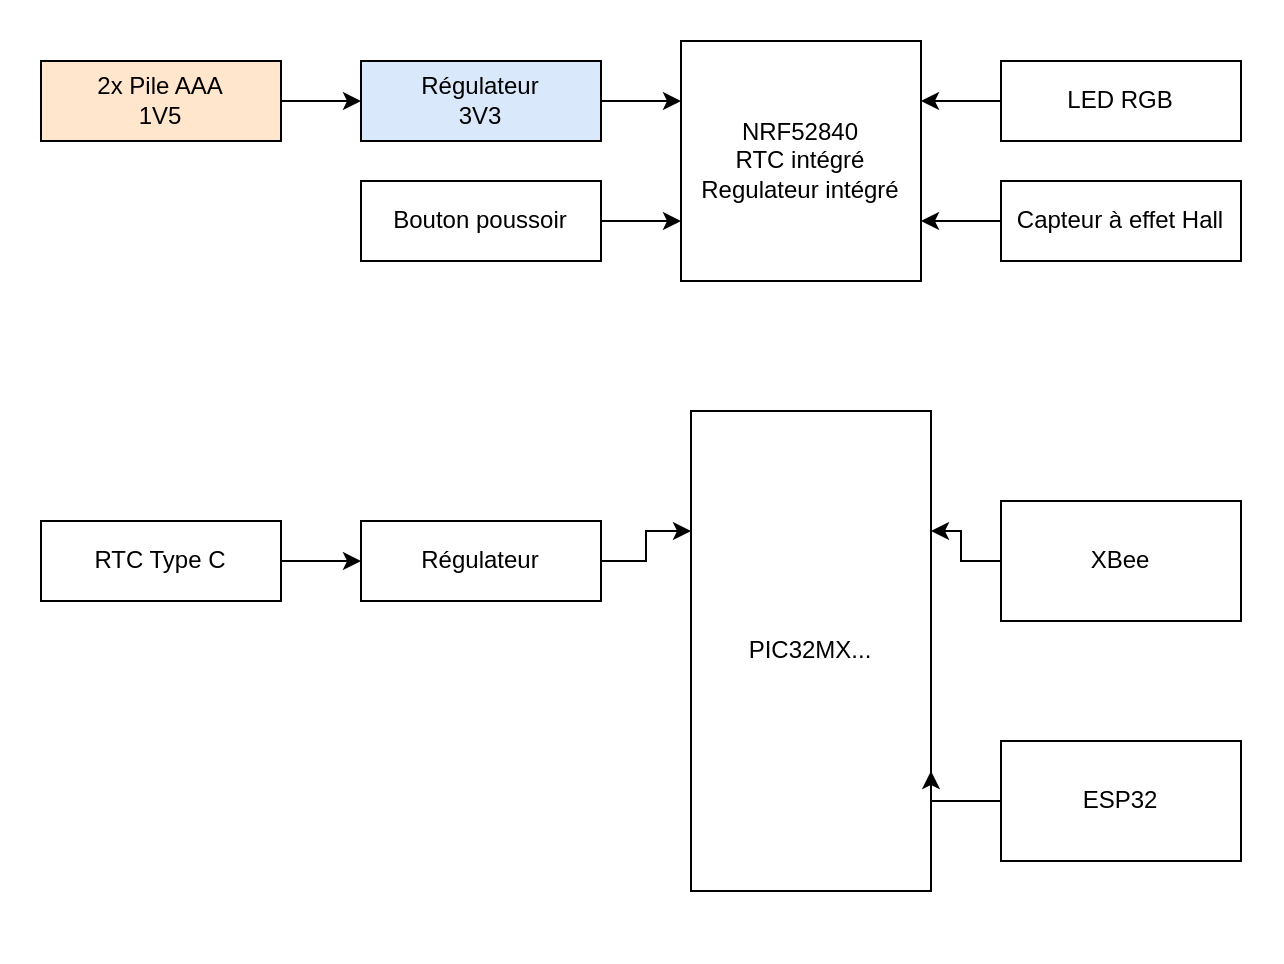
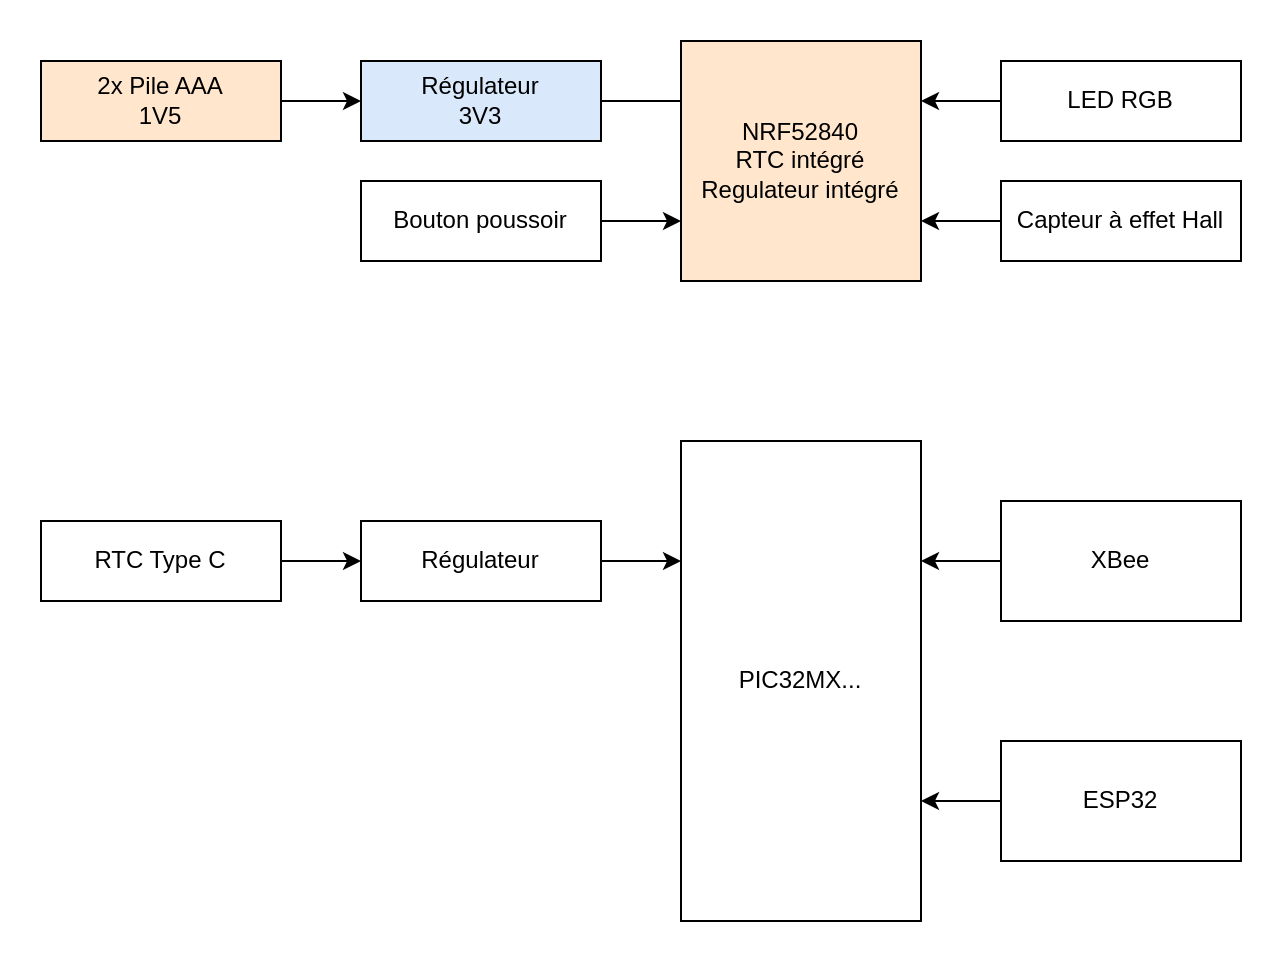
  <mxCell id="0" />
  <mxCell id="1" parent="0" />
  <mxCell id="2" value="" style="edgeStyle=orthogonalEdgeStyle;rounded=0;orthogonalLoop=1;jettySize=auto;html=1;" edge="1" parent="1" source="3" target="5"><mxGeometry relative="1" as="geometry" /></mxCell>
  <mxCell id="3" value="&lt;div&gt;2x Pile AAA&lt;/div&gt;&lt;div&gt;1V5&lt;br&gt;&lt;/div&gt;" style="rounded=0;whiteSpace=wrap;html=1;fillColor=#ffe6cc;" vertex="1" parent="1"><mxGeometry x="20" y="30" width="120" height="40" as="geometry" /></mxCell>
- <mxCell id="4" style="edgeStyle=orthogonalEdgeStyle;rounded=0;orthogonalLoop=1;jettySize=auto;html=1;exitX=1;exitY=0.5;exitDx=0;exitDy=0;entryX=0;entryY=0.25;entryDx=0;entryDy=0;" edge="1" parent="1" source="5" target="10"><mxGeometry relative="1" as="geometry" /></mxCell>
+ <mxCell id="4" style="edgeStyle=orthogonalEdgeStyle;rounded=0;orthogonalLoop=1;jettySize=auto;html=1;exitX=1;exitY=0.5;exitDx=0;exitDy=0;entryX=0;entryY=0.25;entryDx=0;entryDy=0;endArrow=none;" edge="1" parent="1" source="5" target="10"><mxGeometry relative="1" as="geometry" /></mxCell>
  <mxCell id="5" value="&lt;div&gt;Régulateur&lt;/div&gt;&lt;div&gt;3V3&lt;br&gt;&lt;/div&gt;" style="rounded=0;whiteSpace=wrap;html=1;fillColor=#dae8fc;" vertex="1" parent="1"><mxGeometry x="180" y="30" width="120" height="40" as="geometry" /></mxCell>
  <mxCell id="6" style="edgeStyle=orthogonalEdgeStyle;rounded=0;orthogonalLoop=1;jettySize=auto;html=1;exitX=1;exitY=0.5;exitDx=0;exitDy=0;entryX=0;entryY=0.75;entryDx=0;entryDy=0;" edge="1" parent="1" source="7" target="10"><mxGeometry relative="1" as="geometry" /></mxCell>
  <mxCell id="7" value="Bouton poussoir" style="rounded=0;whiteSpace=wrap;html=1;" vertex="1" parent="1"><mxGeometry x="180" y="90" width="120" height="40" as="geometry" /></mxCell>
  <mxCell id="8" style="edgeStyle=orthogonalEdgeStyle;rounded=0;orthogonalLoop=1;jettySize=auto;html=1;exitX=0;exitY=0.5;exitDx=0;exitDy=0;entryX=1;entryY=0.25;entryDx=0;entryDy=0;" edge="1" parent="1" source="9" target="10"><mxGeometry relative="1" as="geometry" /></mxCell>
  <mxCell id="9" value="LED RGB" style="rounded=0;whiteSpace=wrap;html=1;" vertex="1" parent="1"><mxGeometry x="500" y="30" width="120" height="40" as="geometry" /></mxCell>
- <mxCell id="10" value="NRF52840&lt;br&gt;&lt;div&gt;RTC intégré&lt;/div&gt;&lt;div&gt;Regulateur intégré&lt;br&gt;&lt;/div&gt;" style="rounded=0;whiteSpace=wrap;html=1;" vertex="1" parent="1"><mxGeometry x="340" y="20" width="120" height="120" as="geometry" /></mxCell>
- <mxCell id="11" value="PIC32MX..." style="rounded=0;whiteSpace=wrap;html=1;" vertex="1" parent="1"><mxGeometry x="345" y="205" width="120" height="240" as="geometry" /></mxCell>
+ <mxCell id="10" value="NRF52840&lt;br&gt;&lt;div&gt;RTC intégré&lt;/div&gt;&lt;div&gt;Regulateur intégré&lt;br&gt;&lt;/div&gt;" style="rounded=0;whiteSpace=wrap;html=1;fillColor=#ffe6cc;" vertex="1" parent="1"><mxGeometry x="340" y="20" width="120" height="120" as="geometry" /></mxCell>
+ <mxCell id="11" value="PIC32MX..." style="rounded=0;whiteSpace=wrap;html=1;" vertex="1" parent="1"><mxGeometry x="340" y="220" width="120" height="240" as="geometry" /></mxCell>
  <mxCell id="12" value="" style="edgeStyle=orthogonalEdgeStyle;rounded=0;orthogonalLoop=1;jettySize=auto;html=1;entryX=1;entryY=0.25;entryDx=0;entryDy=0;" edge="1" parent="1" source="13" target="11"><mxGeometry relative="1" as="geometry" /></mxCell>
  <mxCell id="13" value="XBee" style="rounded=0;whiteSpace=wrap;html=1;" vertex="1" parent="1"><mxGeometry x="500" y="250" width="120" height="60" as="geometry" /></mxCell>
  <mxCell id="14" style="edgeStyle=orthogonalEdgeStyle;rounded=0;orthogonalLoop=1;jettySize=auto;html=1;exitX=0;exitY=0.5;exitDx=0;exitDy=0;entryX=1;entryY=0.75;entryDx=0;entryDy=0;" edge="1" parent="1" source="15" target="11"><mxGeometry relative="1" as="geometry" /></mxCell>
  <mxCell id="15" value="ESP32" style="rounded=0;whiteSpace=wrap;html=1;" vertex="1" parent="1"><mxGeometry x="500" y="370" width="120" height="60" as="geometry" /></mxCell>
  <mxCell id="16" value="" style="edgeStyle=orthogonalEdgeStyle;rounded=0;orthogonalLoop=1;jettySize=auto;html=1;entryX=0;entryY=0.25;entryDx=0;entryDy=0;" edge="1" parent="1" source="17" target="11"><mxGeometry relative="1" as="geometry" /></mxCell>
  <mxCell id="17" value="Régulateur" style="rounded=0;whiteSpace=wrap;html=1;" vertex="1" parent="1"><mxGeometry x="180" y="260" width="120" height="40" as="geometry" /></mxCell>
  <mxCell id="18" value="" style="edgeStyle=orthogonalEdgeStyle;rounded=0;orthogonalLoop=1;jettySize=auto;html=1;" edge="1" parent="1" source="19" target="17"><mxGeometry relative="1" as="geometry" /></mxCell>
  <mxCell id="19" value="RTC Type C" style="rounded=0;whiteSpace=wrap;html=1;" vertex="1" parent="1"><mxGeometry x="20" y="260" width="120" height="40" as="geometry" /></mxCell>
  <mxCell id="20" style="edgeStyle=orthogonalEdgeStyle;rounded=0;orthogonalLoop=1;jettySize=auto;html=1;exitX=0;exitY=0.5;exitDx=0;exitDy=0;entryX=1;entryY=0.75;entryDx=0;entryDy=0;" edge="1" parent="1" source="21" target="10"><mxGeometry relative="1" as="geometry" /></mxCell>
  <mxCell id="21" value="Capteur à effet Hall" style="rounded=0;whiteSpace=wrap;html=1;" vertex="1" parent="1"><mxGeometry x="500" y="90" width="120" height="40" as="geometry" /></mxCell>
